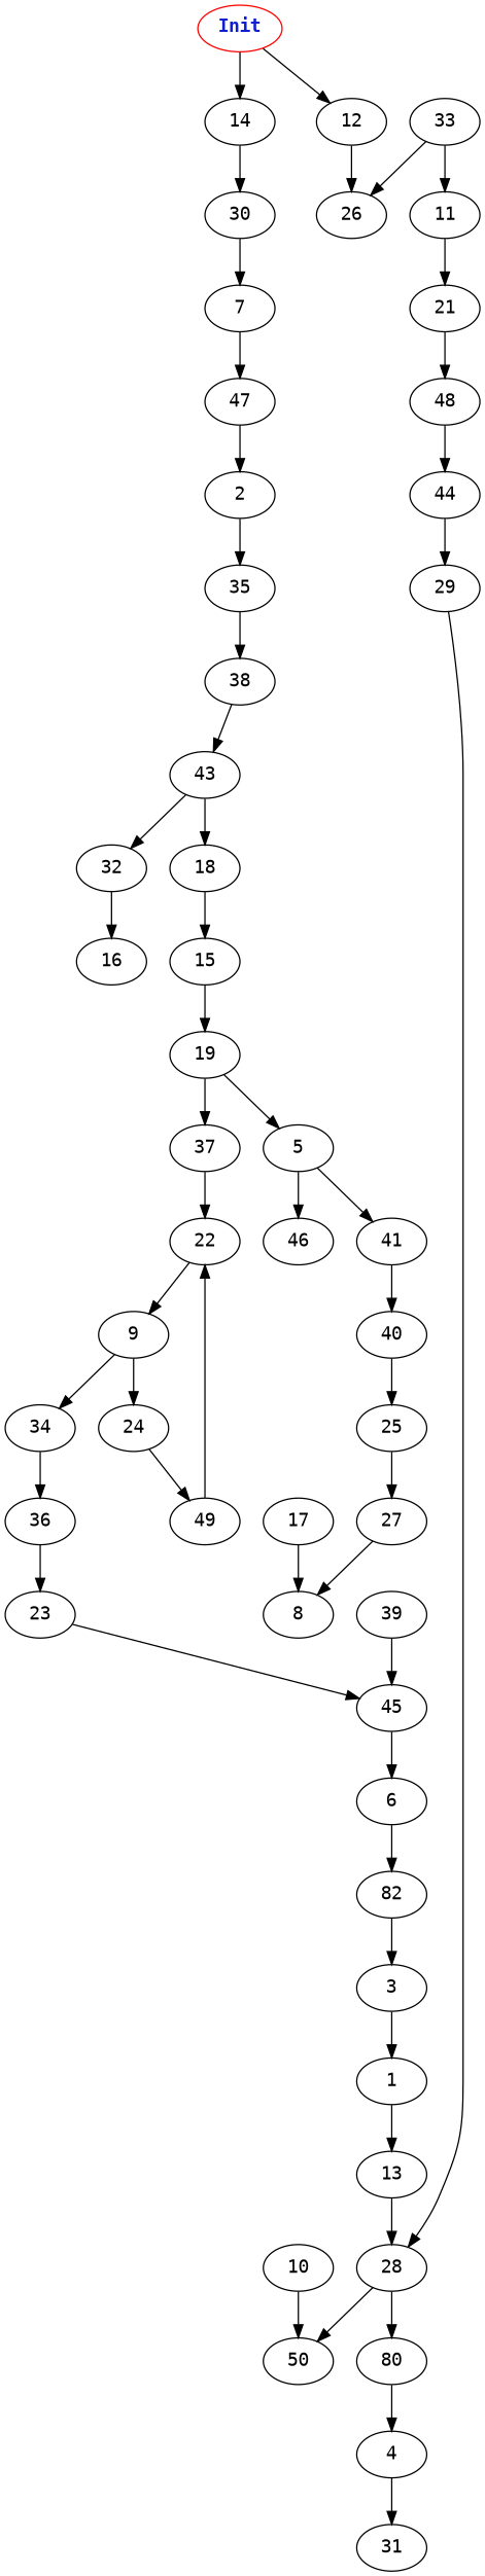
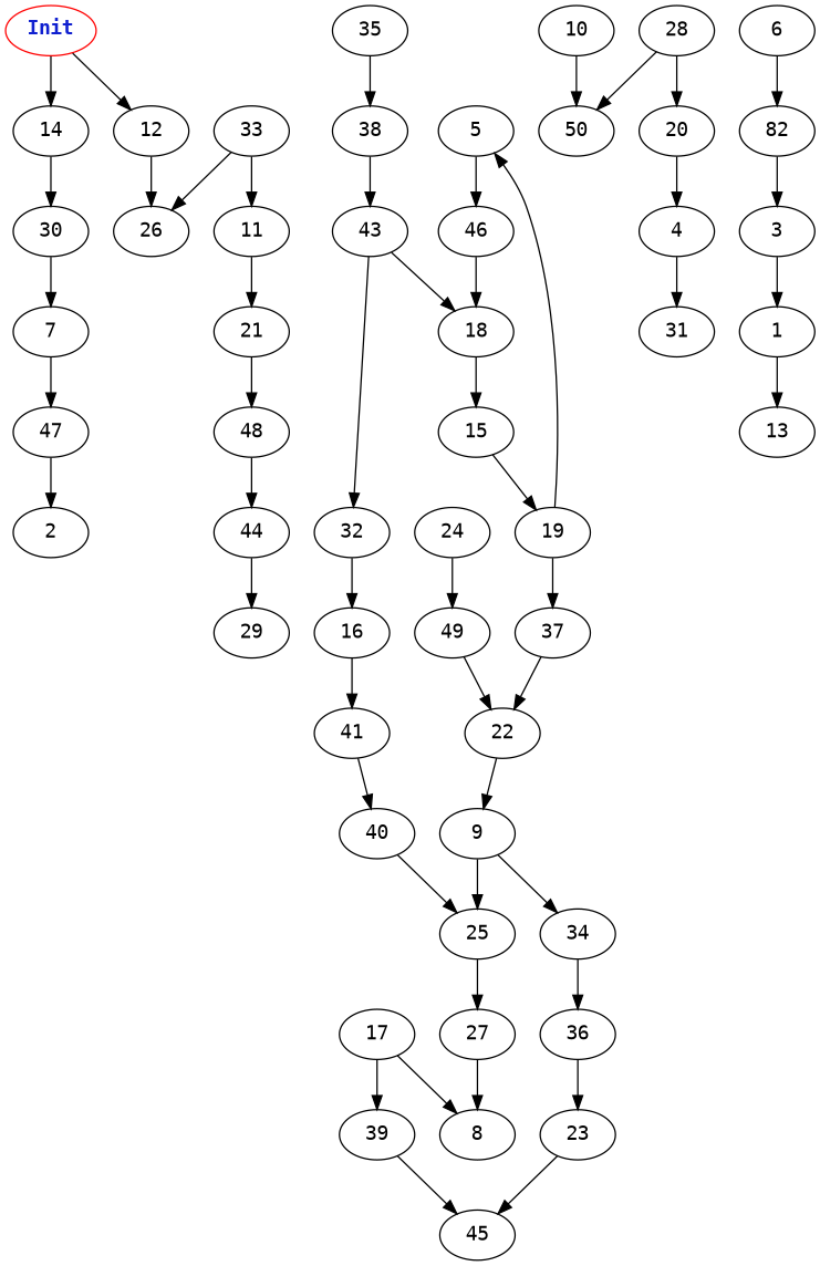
  digraph {
    fontname="DejaVu Sans Mono"
    node [fontname="DejaVu Sans Mono"]
    edge [fontname="DejaVu Sans Mono" weight=1.0]
    n1 [color=red fontcolor="#1020d0" label=<<b>Init</b>>]
    12
    14
    26
    30
    7
    33
    11
    47
    5
    46
    18
    15
    19
    10
    50
    2
    1
    13
    28
-   20 [label=80]
+   20
    4
    n23 [label=82]
    6
    3
    9
    34
    24
    36
    49
    23
    22
    45
    35
    38
    43
    32
    17
    8
    39
    31
    37
    25
    27
    29
    21
    48
    44
    16
    41
    40
    n1 -> 12
    n1 -> 14 [weight=2.0]
    12 -> 26 [weight=5.0]
    14 -> 30 [weight=7.0]
    30 -> 7 [weight=5.0]
    7 -> 47 [weight=7.0]
    33 -> 26 [weight=3.0]
    33 -> 11 [weight=2.0]
    11 -> 21 [weight=9.0]
    47 -> 2 [weight=9.0]
    5 -> 46 [weight=9.0]
+   46 -> 18
    18 -> 15 [weight=8.0]
    15 -> 19 [weight=2.0]
    19 -> 5 [weight=3.0]
    19 -> 37 [weight=5.0]
    10 -> 50
-   2 -> 35 [weight=8.0]
    1 -> 13 [weight=9.0]
-   13 -> 28 [weight=8.0]
    28 -> 50 [weight=5.0]
    28 -> 20 [weight=8.0]
    20 -> 4 [weight=5.0]
    4 -> 31 [weight=7.0]
    n23 -> 3 [weight=3.0]
    6 -> n23
    3 -> 1 [weight=3.0]
    9 -> 34 [weight=2.0]
-   9 -> 24 [weight=9.0]
+   9 -> 25 [weight=9.0]
    34 -> 36 [weight=6.0]
    24 -> 49
    36 -> 23 [weight=6.0]
    49 -> 22 [weight=5.0]
    23 -> 45 [weight=2.0]
    22 -> 9
-   45 -> 6 [weight=8.0]
    35 -> 38 [weight=4.0]
    38 -> 43
    43 -> 18
    43 -> 32
    32 -> 16 [weight=6.0]
    17 -> 8 [weight=6.0]
+   17 -> 39
    39 -> 45 [weight=2.0]
    37 -> 22 [weight=6.0]
    25 -> 27 [weight=8.0]
    27 -> 8 [weight=6.0]
-   29 -> 28
    21 -> 48 [weight=5.0]
    48 -> 44 [weight=9.0]
    44 -> 29 [weight=4.0]
-   5 -> 41 [weight=8.0]
+   16 -> 41 [weight=8.0]
    41 -> 40
    40 -> 25 [weight=5.0]
  }
